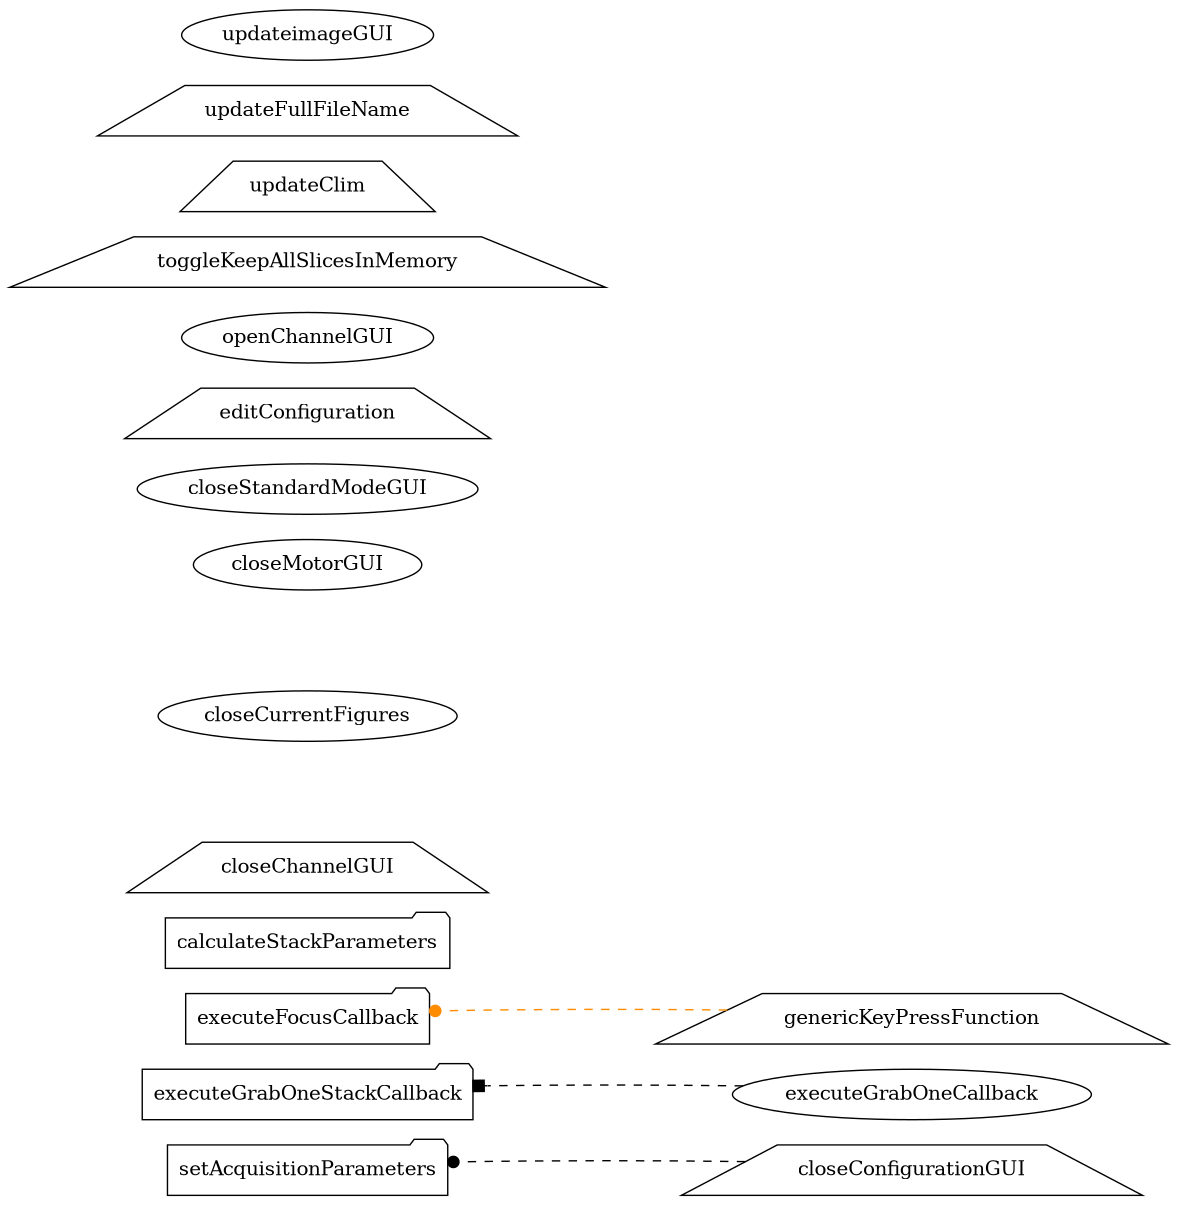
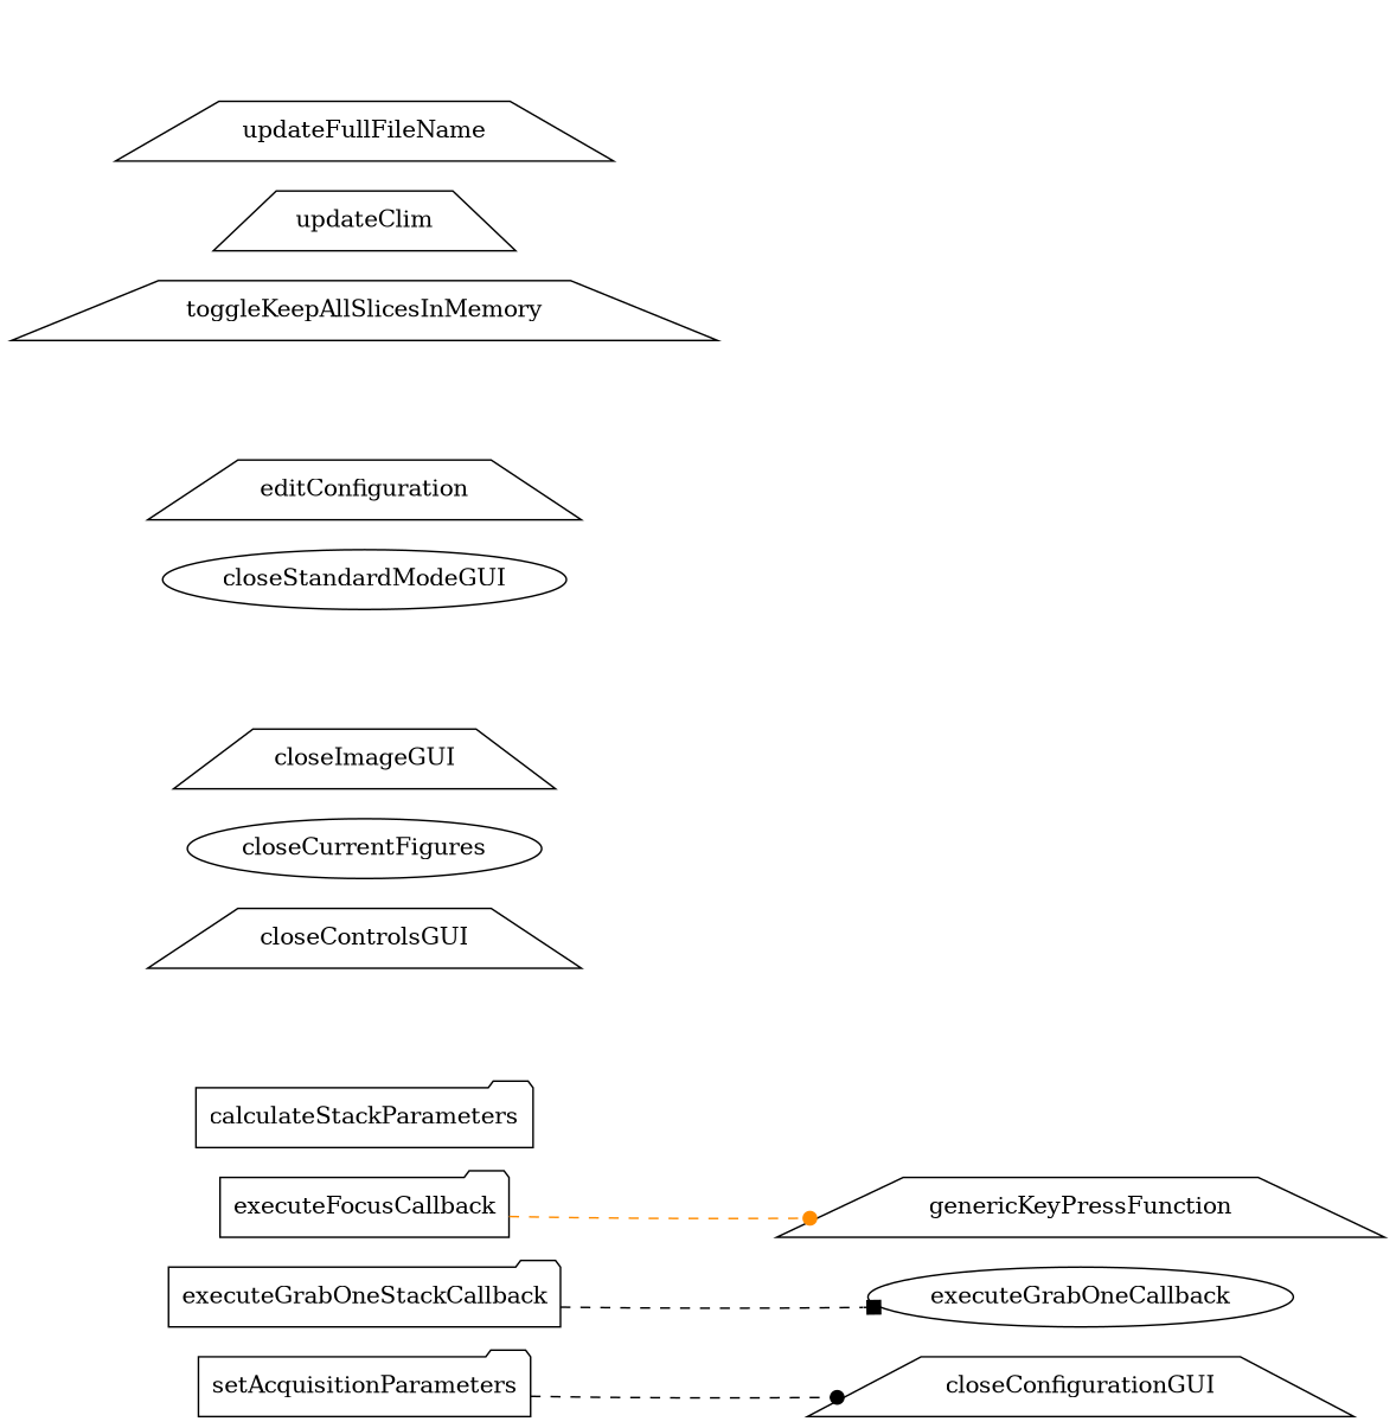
  digraph {
    rankdir=LR
    node [shape=trapezium]
    edge [arrowhead=dot color=black style=dashed]
    setAcquisitionParameters [shape=folder]
    closeConfigurationGUI
    executeGrabOneStackCallback [shape=folder]
    executeGrabOneCallback [shape=ellipse]
    executeFocusCallback [shape=folder]
    genericKeyPressFunction
    calculateStackParameters [shape=folder]
-   closeChannelGUI
+   closeControlsGUI
    closeCurrentFigures [shape=ellipse]
-   closeMotorGUI [shape=ellipse]
+   closeImageGUI
    closeStandardModeGUI [shape=ellipse]
    editConfiguration
-   openChannelGUI [shape=ellipse]
    toggleKeepAllSlicesInMemory
    updateClim
    updateFullFileName
-   updateimageGUI [shape=ellipse]
-   closeConfigurationGUI -> setAcquisitionParameters
-   executeGrabOneCallback -> executeGrabOneStackCallback [arrowhead=box]
-   genericKeyPressFunction -> executeFocusCallback [color=darkorange]
+   setAcquisitionParameters -> closeConfigurationGUI
+   executeGrabOneStackCallback -> executeGrabOneCallback [arrowhead=box]
+   executeFocusCallback -> genericKeyPressFunction [color=darkorange]
  }
